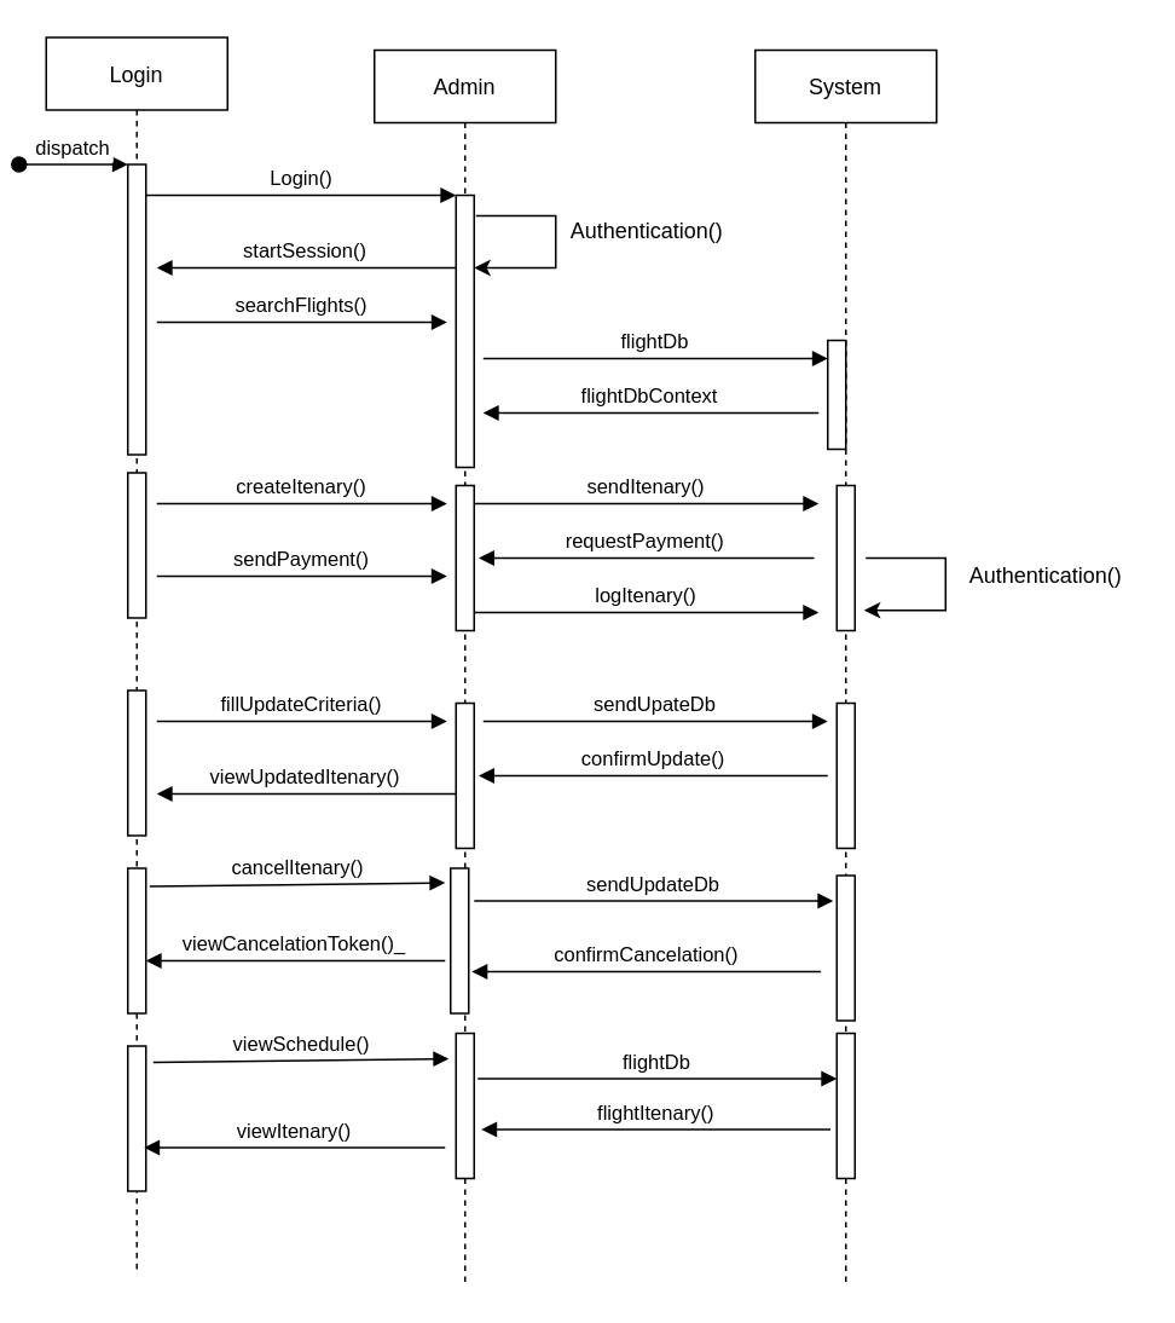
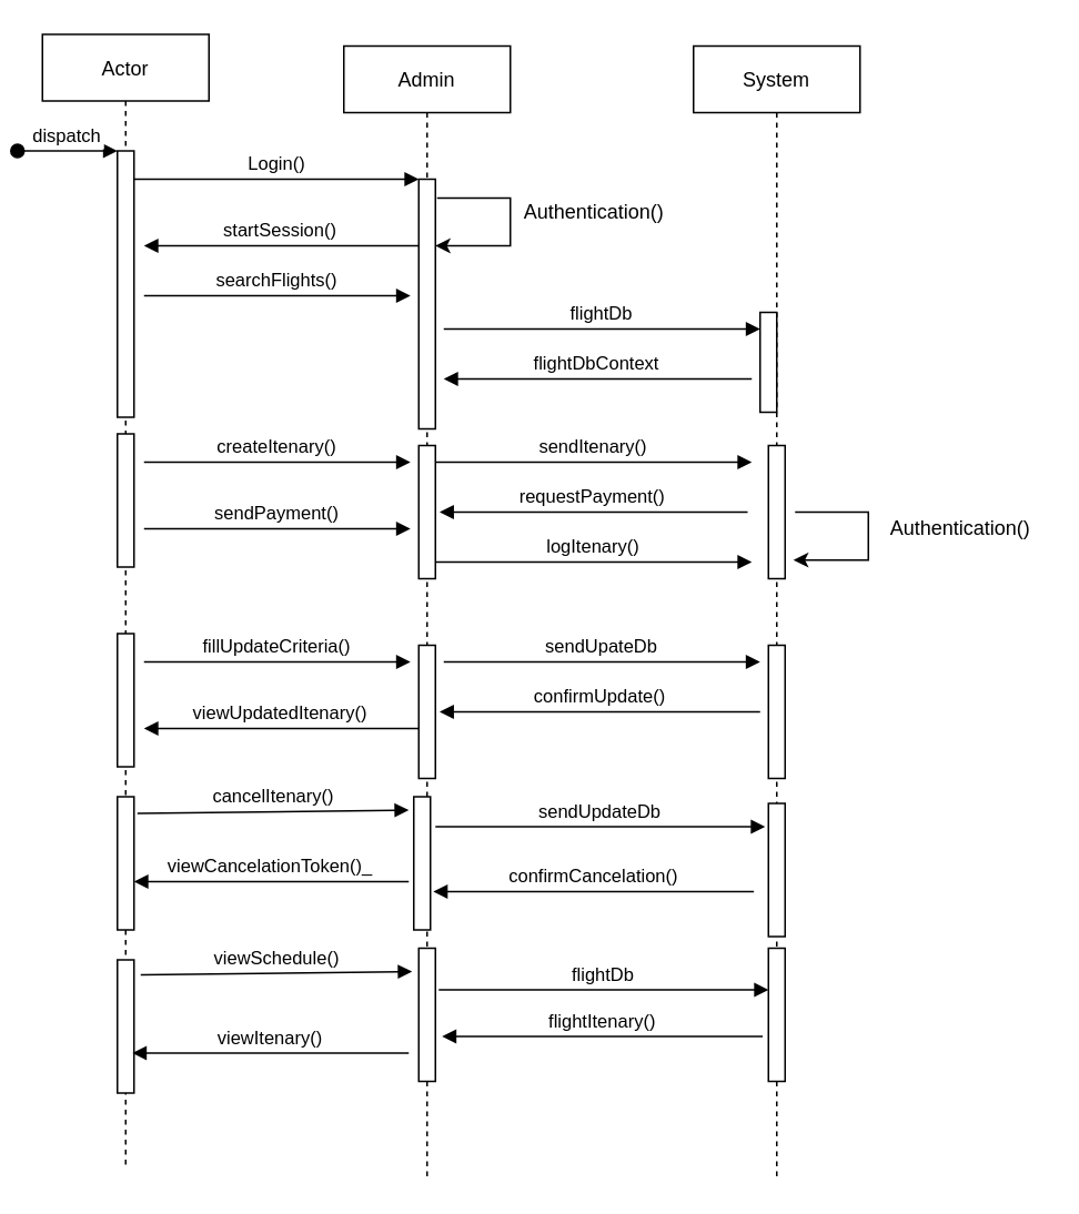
  <mxCell id="0" />
  <mxCell id="1" parent="0" />
- <mxCell id="2" value="Login" style="shape=umlLifeline;perimeter=lifelinePerimeter;container=1;collapsible=0;recursiveResize=0;rounded=0;shadow=0;strokeWidth=1;" parent="1" vertex="1"><mxGeometry x="20" y="20" width="100" height="680" as="geometry" /></mxCell>
+ <mxCell id="2" value="Actor" style="shape=umlLifeline;perimeter=lifelinePerimeter;container=1;collapsible=0;recursiveResize=0;rounded=0;shadow=0;strokeWidth=1;" parent="1" vertex="1"><mxGeometry x="20" y="20" width="100" height="680" as="geometry" /></mxCell>
  <mxCell id="3" value="" style="points=[];perimeter=orthogonalPerimeter;rounded=0;shadow=0;strokeWidth=1;" parent="2" vertex="1"><mxGeometry x="45" y="70" width="10" height="160" as="geometry" /></mxCell>
  <mxCell id="4" value="dispatch" style="verticalAlign=bottom;startArrow=oval;endArrow=block;startSize=8;shadow=0;strokeWidth=1;" parent="2" target="3" edge="1"><mxGeometry relative="1" as="geometry"><mxPoint x="-15" y="70" as="sourcePoint" /></mxGeometry></mxCell>
  <mxCell id="5" value="" style="points=[];perimeter=orthogonalPerimeter;rounded=0;shadow=0;strokeWidth=1;" vertex="1" parent="2"><mxGeometry x="45" y="240" width="10" height="80" as="geometry" /></mxCell>
  <mxCell id="6" value="" style="points=[];perimeter=orthogonalPerimeter;rounded=0;shadow=0;strokeWidth=1;" vertex="1" parent="2"><mxGeometry x="45" y="360" width="10" height="80" as="geometry" /></mxCell>
  <mxCell id="7" value="" style="points=[];perimeter=orthogonalPerimeter;rounded=0;shadow=0;strokeWidth=1;" vertex="1" parent="2"><mxGeometry x="45" y="458" width="10" height="80" as="geometry" /></mxCell>
  <mxCell id="8" value="cancelItenary()" style="verticalAlign=bottom;endArrow=block;shadow=0;strokeWidth=1;" edge="1" parent="2"><mxGeometry relative="1" as="geometry"><mxPoint x="57" y="468" as="sourcePoint" /><mxPoint x="220" y="466" as="targetPoint" /></mxGeometry></mxCell>
  <mxCell id="9" value="" style="points=[];perimeter=orthogonalPerimeter;rounded=0;shadow=0;strokeWidth=1;" vertex="1" parent="2"><mxGeometry x="45" y="556" width="10" height="80" as="geometry" /></mxCell>
  <mxCell id="10" value="viewSchedule()" style="verticalAlign=bottom;endArrow=block;shadow=0;strokeWidth=1;" edge="1" parent="2"><mxGeometry relative="1" as="geometry"><mxPoint x="59" y="565" as="sourcePoint" /><mxPoint x="222" y="563" as="targetPoint" /></mxGeometry></mxCell>
  <mxCell id="11" value="Admin" style="shape=umlLifeline;perimeter=lifelinePerimeter;container=1;collapsible=0;recursiveResize=0;rounded=0;shadow=0;strokeWidth=1;" parent="1" vertex="1"><mxGeometry x="201" y="27" width="100" height="680" as="geometry" /></mxCell>
  <mxCell id="12" value="" style="points=[];perimeter=orthogonalPerimeter;rounded=0;shadow=0;strokeWidth=1;" parent="11" vertex="1"><mxGeometry x="45" y="80" width="10" height="150" as="geometry" /></mxCell>
  <mxCell id="13" style="edgeStyle=orthogonalEdgeStyle;rounded=0;orthogonalLoop=1;jettySize=auto;html=1;exitX=1.1;exitY=0.075;exitDx=0;exitDy=0;exitPerimeter=0;" edge="1" parent="11" source="12" target="12"><mxGeometry relative="1" as="geometry"><mxPoint x="80" y="120" as="targetPoint" /><Array as="points"><mxPoint x="100" y="92" /><mxPoint x="100" y="120" /></Array></mxGeometry></mxCell>
  <mxCell id="14" value="" style="points=[];perimeter=orthogonalPerimeter;rounded=0;shadow=0;strokeWidth=1;" vertex="1" parent="11"><mxGeometry x="45" y="240" width="10" height="80" as="geometry" /></mxCell>
  <mxCell id="15" value="" style="points=[];perimeter=orthogonalPerimeter;rounded=0;shadow=0;strokeWidth=1;" vertex="1" parent="11"><mxGeometry x="45" y="360" width="10" height="80" as="geometry" /></mxCell>
  <mxCell id="16" value="fillUpdateCriteria()" style="verticalAlign=bottom;endArrow=block;entryX=0;entryY=0;shadow=0;strokeWidth=1;" edge="1" parent="11"><mxGeometry relative="1" as="geometry"><mxPoint x="-120" y="370" as="sourcePoint" /><mxPoint x="40" y="370" as="targetPoint" /></mxGeometry></mxCell>
  <mxCell id="17" value="" style="points=[];perimeter=orthogonalPerimeter;rounded=0;shadow=0;strokeWidth=1;" vertex="1" parent="11"><mxGeometry x="42" y="451" width="10" height="80" as="geometry" /></mxCell>
  <mxCell id="18" value="viewCancelationToken()_" style="verticalAlign=bottom;endArrow=block;entryX=1;entryY=0;shadow=0;strokeWidth=1;" edge="1" parent="11"><mxGeometry relative="1" as="geometry"><mxPoint x="39" y="502" as="sourcePoint" /><mxPoint x="-126" y="502" as="targetPoint" /></mxGeometry></mxCell>
  <mxCell id="19" value="" style="points=[];perimeter=orthogonalPerimeter;rounded=0;shadow=0;strokeWidth=1;" vertex="1" parent="11"><mxGeometry x="45" y="542" width="10" height="80" as="geometry" /></mxCell>
  <mxCell id="20" value="Login()" style="verticalAlign=bottom;endArrow=block;entryX=0;entryY=0;shadow=0;strokeWidth=1;" parent="1" source="3" target="12" edge="1"><mxGeometry relative="1" as="geometry"><mxPoint x="176" y="107" as="sourcePoint" /></mxGeometry></mxCell>
  <mxCell id="21" value="startSession()" style="verticalAlign=bottom;endArrow=block;entryX=1;entryY=0;shadow=0;strokeWidth=1;" parent="1" source="12" edge="1"><mxGeometry relative="1" as="geometry"><mxPoint x="141" y="147" as="sourcePoint" /><mxPoint x="81" y="147" as="targetPoint" /></mxGeometry></mxCell>
  <mxCell id="22" value="System" style="shape=umlLifeline;perimeter=lifelinePerimeter;container=1;collapsible=0;recursiveResize=0;rounded=0;shadow=0;strokeWidth=1;" vertex="1" parent="1"><mxGeometry x="411" y="27" width="100" height="680" as="geometry" /></mxCell>
  <mxCell id="23" value="" style="points=[];perimeter=orthogonalPerimeter;rounded=0;shadow=0;strokeWidth=1;" vertex="1" parent="22"><mxGeometry x="40" y="160" width="10" height="60" as="geometry" /></mxCell>
  <mxCell id="24" value="flightDb" style="verticalAlign=bottom;endArrow=block;shadow=0;strokeWidth=1;" edge="1" parent="22"><mxGeometry relative="1" as="geometry"><mxPoint x="-150" y="170" as="sourcePoint" /><mxPoint x="40" y="170" as="targetPoint" /></mxGeometry></mxCell>
  <mxCell id="25" value="" style="points=[];perimeter=orthogonalPerimeter;rounded=0;shadow=0;strokeWidth=1;" vertex="1" parent="22"><mxGeometry x="45" y="240" width="10" height="80" as="geometry" /></mxCell>
  <mxCell id="26" value="" style="points=[];perimeter=orthogonalPerimeter;rounded=0;shadow=0;strokeWidth=1;" vertex="1" parent="22"><mxGeometry x="45" y="360" width="10" height="80" as="geometry" /></mxCell>
  <mxCell id="27" style="edgeStyle=orthogonalEdgeStyle;rounded=0;orthogonalLoop=1;jettySize=auto;html=1;exitX=1.1;exitY=0.075;exitDx=0;exitDy=0;exitPerimeter=0;" edge="1" parent="22"><mxGeometry relative="1" as="geometry"><mxPoint x="60" y="308.78" as="targetPoint" /><mxPoint x="61" y="280.03" as="sourcePoint" /><Array as="points"><mxPoint x="105" y="280.78" /><mxPoint x="105" y="308.78" /></Array></mxGeometry></mxCell>
  <mxCell id="28" value="" style="points=[];perimeter=orthogonalPerimeter;rounded=0;shadow=0;strokeWidth=1;" vertex="1" parent="22"><mxGeometry x="45" y="455" width="10" height="80" as="geometry" /></mxCell>
  <mxCell id="29" value="" style="points=[];perimeter=orthogonalPerimeter;rounded=0;shadow=0;strokeWidth=1;" vertex="1" parent="22"><mxGeometry x="45" y="542" width="10" height="80" as="geometry" /></mxCell>
  <mxCell id="30" value="Authentication()" style="text;html=1;align=center;verticalAlign=middle;resizable=0;points=[];autosize=1;strokeColor=none;fillColor=none;" vertex="1" parent="1"><mxGeometry x="301" y="117" width="100" height="20" as="geometry" /></mxCell>
  <mxCell id="31" value="searchFlights()" style="verticalAlign=bottom;endArrow=block;shadow=0;strokeWidth=1;" edge="1" parent="1"><mxGeometry relative="1" as="geometry"><mxPoint x="81" y="177" as="sourcePoint" /><mxPoint x="241" y="177" as="targetPoint" /></mxGeometry></mxCell>
  <mxCell id="32" value="flightDbContext" style="verticalAlign=bottom;endArrow=block;shadow=0;strokeWidth=1;" edge="1" parent="1"><mxGeometry relative="1" as="geometry"><mxPoint x="446" y="227" as="sourcePoint" /><mxPoint x="261" y="227" as="targetPoint" /></mxGeometry></mxCell>
  <mxCell id="33" value="createItenary()" style="verticalAlign=bottom;endArrow=block;entryX=0;entryY=0;shadow=0;strokeWidth=1;" edge="1" parent="1"><mxGeometry relative="1" as="geometry"><mxPoint x="81" y="277" as="sourcePoint" /><mxPoint x="241" y="277" as="targetPoint" /></mxGeometry></mxCell>
  <mxCell id="34" value="logItenary()" style="verticalAlign=bottom;endArrow=block;shadow=0;strokeWidth=1;" edge="1" parent="1"><mxGeometry relative="1" as="geometry"><mxPoint x="256" y="337" as="sourcePoint" /><mxPoint x="446" y="337" as="targetPoint" /></mxGeometry></mxCell>
  <mxCell id="35" value="sendItenary()" style="verticalAlign=bottom;endArrow=block;shadow=0;strokeWidth=1;" edge="1" parent="1"><mxGeometry relative="1" as="geometry"><mxPoint x="256" y="277" as="sourcePoint" /><mxPoint x="446" y="277" as="targetPoint" /></mxGeometry></mxCell>
  <mxCell id="36" value="requestPayment()" style="verticalAlign=bottom;endArrow=block;shadow=0;strokeWidth=1;" edge="1" parent="1"><mxGeometry relative="1" as="geometry"><mxPoint x="443.5" y="307" as="sourcePoint" /><mxPoint x="258.5" y="307" as="targetPoint" /></mxGeometry></mxCell>
  <mxCell id="37" value="sendPayment()" style="verticalAlign=bottom;endArrow=block;entryX=0;entryY=0;shadow=0;strokeWidth=1;" edge="1" parent="1"><mxGeometry relative="1" as="geometry"><mxPoint x="81" y="317" as="sourcePoint" /><mxPoint x="241" y="317" as="targetPoint" /></mxGeometry></mxCell>
  <mxCell id="38" value="Authentication()" style="text;html=1;align=center;verticalAlign=middle;resizable=0;points=[];autosize=1;strokeColor=none;fillColor=none;" vertex="1" parent="1"><mxGeometry x="521" y="307" width="100" height="20" as="geometry" /></mxCell>
  <mxCell id="39" value="sendUpateDb" style="verticalAlign=bottom;endArrow=block;shadow=0;strokeWidth=1;" edge="1" parent="1"><mxGeometry relative="1" as="geometry"><mxPoint x="261" y="397" as="sourcePoint" /><mxPoint x="451" y="397" as="targetPoint" /></mxGeometry></mxCell>
  <mxCell id="40" value="confirmUpdate()" style="verticalAlign=bottom;endArrow=block;shadow=0;strokeWidth=1;" edge="1" parent="1"><mxGeometry relative="1" as="geometry"><mxPoint x="451" y="427" as="sourcePoint" /><mxPoint x="258.5" y="427" as="targetPoint" /></mxGeometry></mxCell>
  <mxCell id="41" value="viewUpdatedItenary()" style="verticalAlign=bottom;endArrow=block;entryX=1;entryY=0;shadow=0;strokeWidth=1;" edge="1" parent="1"><mxGeometry relative="1" as="geometry"><mxPoint x="246" y="437" as="sourcePoint" /><mxPoint x="81" y="437" as="targetPoint" /></mxGeometry></mxCell>
  <mxCell id="42" value="sendUpdateDb" style="verticalAlign=bottom;endArrow=block;shadow=0;strokeWidth=1;" edge="1" parent="1"><mxGeometry relative="1" as="geometry"><mxPoint x="256" y="496" as="sourcePoint" /><mxPoint x="454" y="496" as="targetPoint" /></mxGeometry></mxCell>
  <mxCell id="43" value="confirmCancelation()" style="verticalAlign=bottom;endArrow=block;shadow=0;strokeWidth=1;" edge="1" parent="1"><mxGeometry relative="1" as="geometry"><mxPoint x="447.25" y="535" as="sourcePoint" /><mxPoint x="254.75" y="535" as="targetPoint" /></mxGeometry></mxCell>
  <mxCell id="44" value="flightDb" style="verticalAlign=bottom;endArrow=block;shadow=0;strokeWidth=1;" edge="1" parent="1"><mxGeometry relative="1" as="geometry"><mxPoint x="258" y="594" as="sourcePoint" /><mxPoint x="456" y="594" as="targetPoint" /></mxGeometry></mxCell>
  <mxCell id="45" value="flightItenary()" style="verticalAlign=bottom;endArrow=block;shadow=0;strokeWidth=1;" edge="1" parent="1"><mxGeometry relative="1" as="geometry"><mxPoint x="452.5" y="622" as="sourcePoint" /><mxPoint x="260" y="622" as="targetPoint" /></mxGeometry></mxCell>
  <mxCell id="46" value="viewItenary()" style="verticalAlign=bottom;endArrow=block;shadow=0;strokeWidth=1;" edge="1" parent="1"><mxGeometry relative="1" as="geometry"><mxPoint x="240" y="632" as="sourcePoint" /><mxPoint x="74" y="632" as="targetPoint" /></mxGeometry></mxCell>
